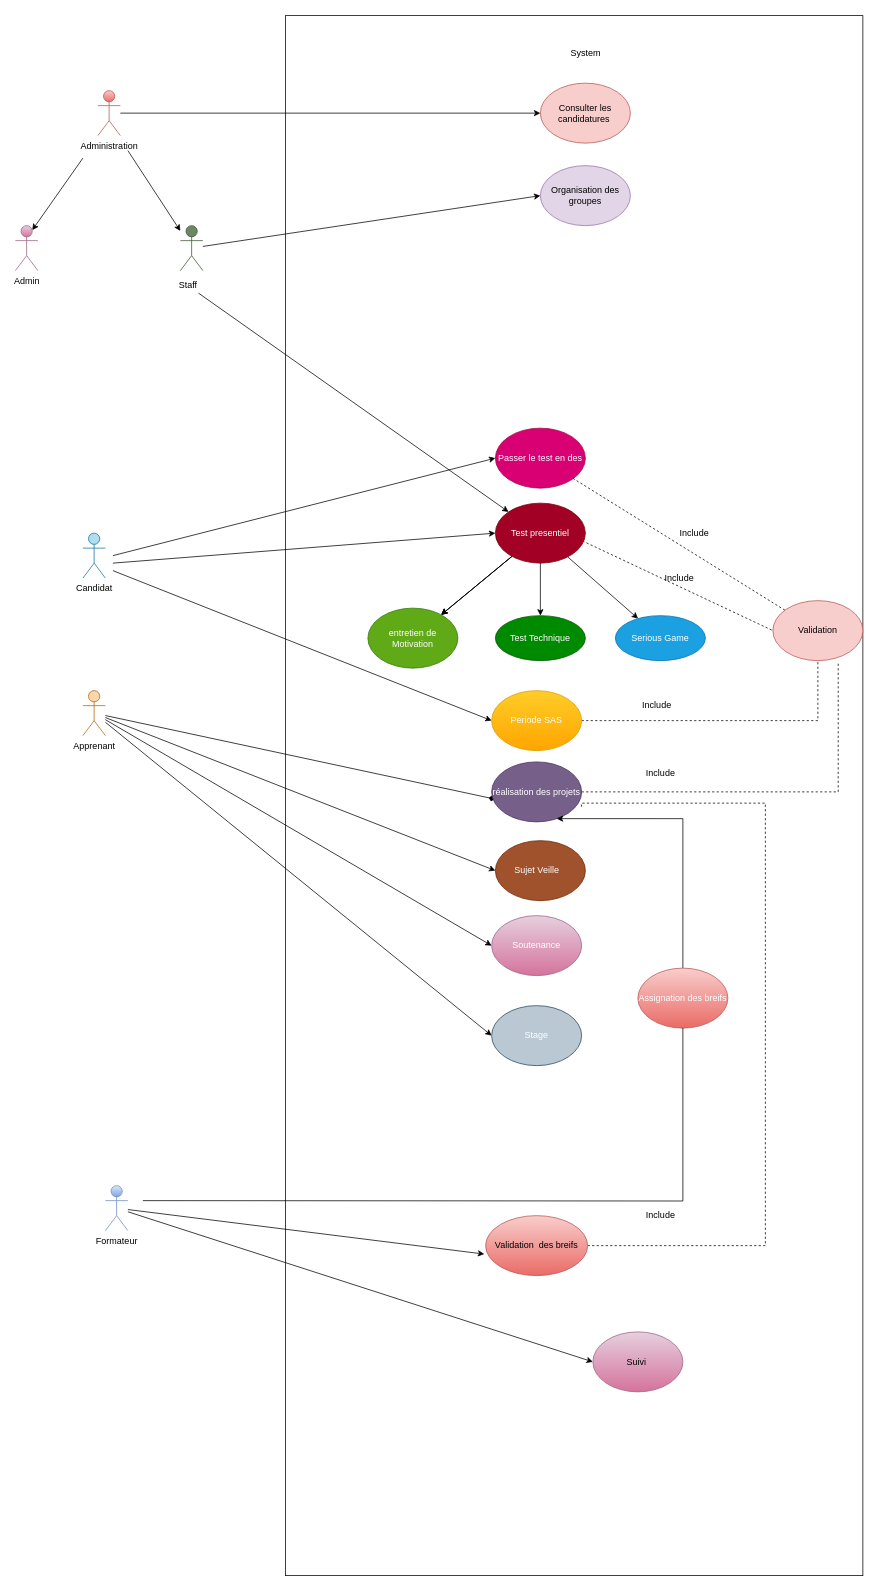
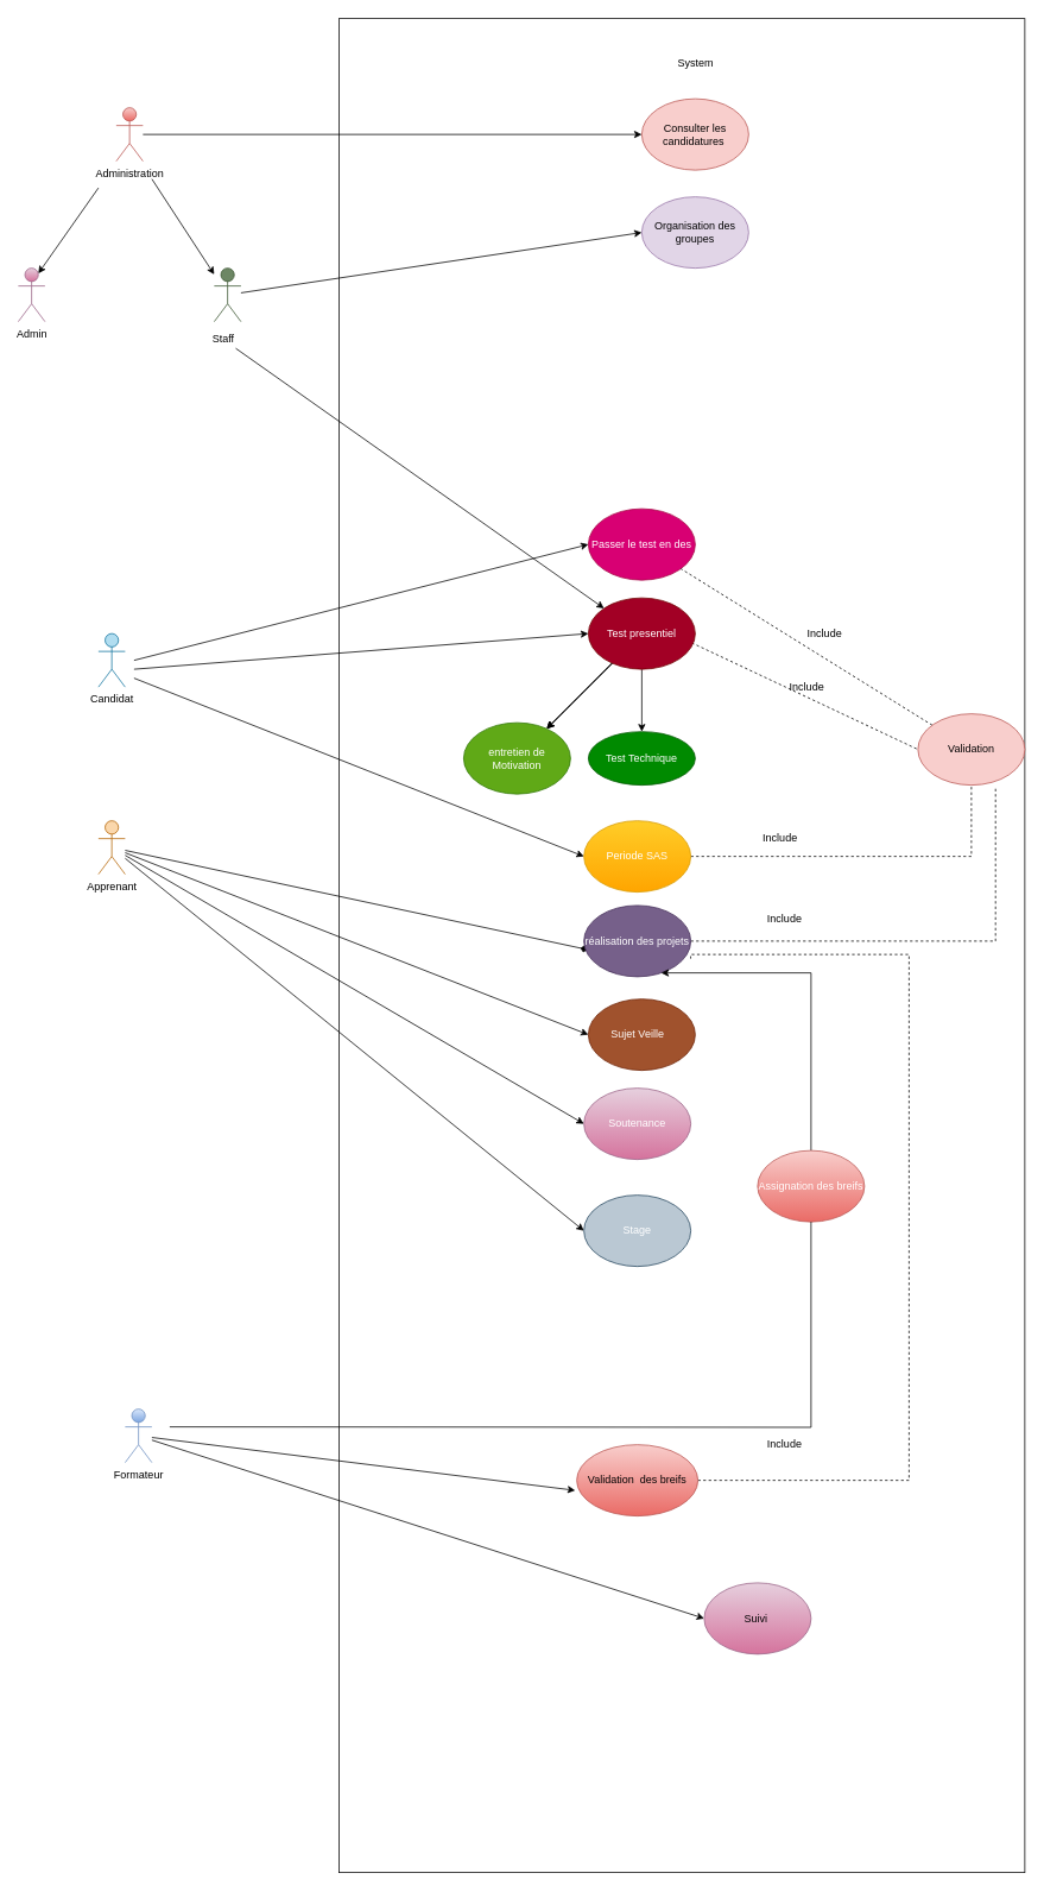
  <mxCell id="0" />
  <mxCell id="1" parent="0" />
  <mxCell id="2" style="rounded=0;orthogonalLoop=1;jettySize=auto;html=1;entryX=0;entryY=0.5;entryDx=0;entryDy=0;" parent="1" target="11" edge="1"><mxGeometry relative="1" as="geometry"><mxPoint x="150" y="740" as="sourcePoint" /></mxGeometry></mxCell>
  <mxCell id="3" style="edgeStyle=none;rounded=0;orthogonalLoop=1;jettySize=auto;html=1;entryX=0;entryY=0.5;entryDx=0;entryDy=0;" parent="1" target="19" edge="1"><mxGeometry relative="1" as="geometry"><mxPoint x="150" y="750" as="sourcePoint" /></mxGeometry></mxCell>
  <mxCell id="4" style="edgeStyle=none;rounded=0;orthogonalLoop=1;jettySize=auto;html=1;entryX=0;entryY=0.5;entryDx=0;entryDy=0;" parent="1" target="24" edge="1"><mxGeometry relative="1" as="geometry"><mxPoint x="150" y="760" as="sourcePoint" /></mxGeometry></mxCell>
  <mxCell id="5" style="rounded=0;orthogonalLoop=1;jettySize=auto;html=1;entryX=0.035;entryY=0.62;entryDx=0;entryDy=0;entryPerimeter=0;endArrow=diamond;endFill=1;" parent="1" source="9" target="26" edge="1"><mxGeometry relative="1" as="geometry" /></mxCell>
  <mxCell id="6" style="edgeStyle=none;rounded=0;orthogonalLoop=1;jettySize=auto;html=1;entryX=0;entryY=0.5;entryDx=0;entryDy=0;endArrow=classic;endFill=1;" parent="1" source="9" target="29" edge="1"><mxGeometry relative="1" as="geometry" /></mxCell>
  <mxCell id="7" style="edgeStyle=none;rounded=0;orthogonalLoop=1;jettySize=auto;html=1;entryX=0;entryY=0.5;entryDx=0;entryDy=0;endArrow=classic;endFill=1;" parent="1" source="9" target="31" edge="1"><mxGeometry relative="1" as="geometry" /></mxCell>
  <mxCell id="8" style="edgeStyle=none;rounded=0;orthogonalLoop=1;jettySize=auto;html=1;entryX=0;entryY=0.5;entryDx=0;entryDy=0;endArrow=classic;endFill=1;" parent="1" source="9" target="32" edge="1"><mxGeometry relative="1" as="geometry" /></mxCell>
  <mxCell id="9" value="Apprenant" style="shape=umlActor;verticalLabelPosition=bottom;verticalAlign=top;html=1;outlineConnect=0;fillColor=#fad7ac;strokeColor=#b46504;" parent="1" vertex="1"><mxGeometry x="110" y="920" width="30" height="60" as="geometry" /></mxCell>
  <mxCell id="10" value="" style="rounded=0;whiteSpace=wrap;html=1;fillColor=none;" parent="1" vertex="1"><mxGeometry x="380" y="20" width="770" height="2080" as="geometry" /></mxCell>
  <mxCell id="11" value="Passer le test en des" style="ellipse;whiteSpace=wrap;html=1;fillColor=#d80073;fontColor=#ffffff;strokeColor=#A50040;" parent="1" vertex="1"><mxGeometry x="660" y="570" width="120" height="80" as="geometry" /></mxCell>
  <mxCell id="12" value="System" style="text;html=1;resizable=0;autosize=1;align=center;verticalAlign=middle;points=[];fillColor=none;strokeColor=none;rounded=0;" parent="1" vertex="1"><mxGeometry x="750" y="60" width="60" height="20" as="geometry" /></mxCell>
  <mxCell id="13" value="" style="edgeStyle=none;rounded=0;orthogonalLoop=1;jettySize=auto;html=1;" parent="1" source="19" target="20" edge="1"><mxGeometry relative="1" as="geometry" /></mxCell>
  <mxCell id="14" value="" style="edgeStyle=none;rounded=0;orthogonalLoop=1;jettySize=auto;html=1;" parent="1" source="19" target="20" edge="1"><mxGeometry relative="1" as="geometry" /></mxCell>
  <mxCell id="15" value="" style="edgeStyle=none;rounded=0;orthogonalLoop=1;jettySize=auto;html=1;" parent="1" source="19" target="20" edge="1"><mxGeometry relative="1" as="geometry" /></mxCell>
- <mxCell id="16" value="" style="edgeStyle=none;rounded=0;orthogonalLoop=1;jettySize=auto;html=1;" parent="1" source="19" target="21" edge="1"><mxGeometry relative="1" as="geometry" /></mxCell>
  <mxCell id="17" value="" style="edgeStyle=none;rounded=0;orthogonalLoop=1;jettySize=auto;html=1;" parent="1" source="19" target="22" edge="1"><mxGeometry relative="1" as="geometry" /></mxCell>
  <mxCell id="18" style="rounded=0;orthogonalLoop=1;jettySize=auto;html=1;entryX=0;entryY=0.5;entryDx=0;entryDy=0;dashed=1;endArrow=none;endFill=0;startArrow=none;exitX=0.967;exitY=0.63;exitDx=0;exitDy=0;exitPerimeter=0;" parent="1" source="19" target="28" edge="1"><mxGeometry relative="1" as="geometry" /></mxCell>
  <mxCell id="19" value="Test presentiel" style="ellipse;whiteSpace=wrap;html=1;fillColor=#a20025;fontColor=#ffffff;strokeColor=#6F0000;" parent="1" vertex="1"><mxGeometry x="660" y="670" width="120" height="80" as="geometry" /></mxCell>
- <mxCell id="20" value="entretien de Motivation" style="ellipse;whiteSpace=wrap;html=1;fillColor=#60a917;fontColor=#ffffff;strokeColor=#2D7600;" parent="1" vertex="1"><mxGeometry x="490" y="810" width="120" height="80" as="geometry" /></mxCell>
- <mxCell id="21" value="Serious Game" style="ellipse;whiteSpace=wrap;html=1;fillColor=#1ba1e2;fontColor=#ffffff;strokeColor=#006EAF;" parent="1" vertex="1"><mxGeometry x="820" y="820" width="120" height="60" as="geometry" /></mxCell>
+ <mxCell id="20" value="entretien de Motivation" style="ellipse;whiteSpace=wrap;html=1;fillColor=#60a917;fontColor=#ffffff;strokeColor=#2D7600;" parent="1" vertex="1"><mxGeometry x="520" y="810" width="120" height="80" as="geometry" /></mxCell>
  <mxCell id="22" value="&lt;span&gt;Test Technique&lt;/span&gt;" style="ellipse;whiteSpace=wrap;html=1;fillColor=#008a00;fontColor=#ffffff;strokeColor=#005700;" parent="1" vertex="1"><mxGeometry x="660" y="820" width="120" height="60" as="geometry" /></mxCell>
  <mxCell id="23" style="rounded=0;orthogonalLoop=1;jettySize=auto;html=1;entryX=0.5;entryY=1;entryDx=0;entryDy=0;endArrow=none;endFill=0;edgeStyle=orthogonalEdgeStyle;dashed=1;" parent="1" source="24" target="28" edge="1"><mxGeometry relative="1" as="geometry" /></mxCell>
  <mxCell id="24" value="&lt;font color=&quot;#ffffff&quot;&gt;Periode SAS&lt;/font&gt;" style="ellipse;whiteSpace=wrap;html=1;fillColor=#ffcd28;strokeColor=#d79b00;gradientColor=#ffa500;" parent="1" vertex="1"><mxGeometry x="655" y="920" width="120" height="80" as="geometry" /></mxCell>
  <mxCell id="25" style="edgeStyle=orthogonalEdgeStyle;rounded=0;orthogonalLoop=1;jettySize=auto;html=1;entryX=0.726;entryY=1.041;entryDx=0;entryDy=0;entryPerimeter=0;dashed=1;endArrow=none;endFill=0;" parent="1" source="26" target="28" edge="1"><mxGeometry relative="1" as="geometry" /></mxCell>
  <mxCell id="26" value="réalisation des projets" style="ellipse;whiteSpace=wrap;html=1;fillColor=#76608a;fontColor=#ffffff;strokeColor=#432D57;" parent="1" vertex="1"><mxGeometry x="655" y="1015" width="120" height="80" as="geometry" /></mxCell>
  <mxCell id="27" style="edgeStyle=none;rounded=0;orthogonalLoop=1;jettySize=auto;html=1;endArrow=none;endFill=0;dashed=1;" parent="1" source="28" target="11" edge="1"><mxGeometry relative="1" as="geometry" /></mxCell>
  <mxCell id="28" value="Validation" style="ellipse;whiteSpace=wrap;html=1;fillColor=#f8cecc;strokeColor=#b85450;" parent="1" vertex="1"><mxGeometry x="1030" y="800" width="120" height="80" as="geometry" /></mxCell>
  <mxCell id="29" value="" style="ellipse;whiteSpace=wrap;html=1;fillColor=#a0522d;fontColor=#ffffff;strokeColor=#6D1F00;" parent="1" vertex="1"><mxGeometry x="660" y="1120" width="120" height="80" as="geometry" /></mxCell>
  <mxCell id="30" value="&lt;font color=&quot;#ffffff&quot;&gt;Sujet Veille&lt;/font&gt;" style="text;html=1;resizable=0;autosize=1;align=center;verticalAlign=middle;points=[];rounded=0;" parent="1" vertex="1"><mxGeometry x="680" y="1150" width="70" height="20" as="geometry" /></mxCell>
  <mxCell id="31" value="&lt;font color=&quot;#ffffff&quot;&gt;Soutenance&lt;/font&gt;" style="ellipse;whiteSpace=wrap;html=1;fillColor=#e6d0de;strokeColor=#996185;gradientColor=#d5739d;" parent="1" vertex="1"><mxGeometry x="655" y="1220" width="120" height="80" as="geometry" /></mxCell>
  <mxCell id="32" value="&lt;font color=&quot;#ffffff&quot;&gt;Stage&lt;/font&gt;" style="ellipse;whiteSpace=wrap;html=1;fillColor=#bac8d3;strokeColor=#23445d;" parent="1" vertex="1"><mxGeometry x="655" y="1340" width="120" height="80" as="geometry" /></mxCell>
  <mxCell id="33" style="edgeStyle=none;rounded=0;orthogonalLoop=1;jettySize=auto;html=1;entryX=-0.013;entryY=0.641;entryDx=0;entryDy=0;entryPerimeter=0;endArrow=classic;endFill=1;" parent="1" source="36" target="38" edge="1"><mxGeometry relative="1" as="geometry" /></mxCell>
  <mxCell id="34" style="edgeStyle=none;rounded=0;orthogonalLoop=1;jettySize=auto;html=1;entryX=0;entryY=0.5;entryDx=0;entryDy=0;endArrow=classic;endFill=1;" parent="1" source="36" target="40" edge="1"><mxGeometry relative="1" as="geometry" /></mxCell>
  <mxCell id="35" style="edgeStyle=orthogonalEdgeStyle;rounded=0;orthogonalLoop=1;jettySize=auto;html=1;entryX=0.723;entryY=0.946;entryDx=0;entryDy=0;entryPerimeter=0;endArrow=classic;endFill=1;startArrow=none;" parent="1" source="51" target="26" edge="1"><mxGeometry relative="1" as="geometry"><mxPoint x="190" y="1600" as="sourcePoint" /><Array as="points"><mxPoint x="910" y="1091" /></Array></mxGeometry></mxCell>
  <mxCell id="36" value="Formateur" style="shape=umlActor;verticalLabelPosition=bottom;verticalAlign=top;html=1;outlineConnect=0;fillColor=#dae8fc;gradientColor=#7ea6e0;strokeColor=#6c8ebf;" parent="1" vertex="1"><mxGeometry x="140" y="1580" width="30" height="60" as="geometry" /></mxCell>
  <mxCell id="37" style="edgeStyle=orthogonalEdgeStyle;rounded=0;orthogonalLoop=1;jettySize=auto;html=1;entryX=0.999;entryY=0.746;entryDx=0;entryDy=0;entryPerimeter=0;dashed=1;endArrow=none;endFill=0;exitX=1;exitY=0.5;exitDx=0;exitDy=0;" parent="1" source="38" target="26" edge="1"><mxGeometry relative="1" as="geometry"><Array as="points"><mxPoint x="1020" y="1660" /><mxPoint x="1020" y="1070" /><mxPoint x="775" y="1070" /></Array></mxGeometry></mxCell>
  <mxCell id="38" value="Validation&amp;nbsp; des breifs" style="ellipse;whiteSpace=wrap;html=1;fillColor=#f8cecc;gradientColor=#ea6b66;strokeColor=#b85450;" parent="1" vertex="1"><mxGeometry x="647" y="1620" width="136" height="80" as="geometry" /></mxCell>
  <mxCell id="39" value="Candidat" style="shape=umlActor;verticalLabelPosition=bottom;verticalAlign=top;html=1;outlineConnect=0;fillColor=#b1ddf0;strokeColor=#10739e;" parent="1" vertex="1"><mxGeometry x="110" y="710" width="30" height="60" as="geometry" /></mxCell>
  <mxCell id="40" value="Suivi&amp;nbsp;" style="ellipse;whiteSpace=wrap;html=1;fillColor=#e6d0de;gradientColor=#d5739d;strokeColor=#996185;" parent="1" vertex="1"><mxGeometry x="790" y="1775" width="120" height="80" as="geometry" /></mxCell>
  <mxCell id="41" style="rounded=0;orthogonalLoop=1;jettySize=auto;html=1;entryX=0.75;entryY=0.1;entryDx=0;entryDy=0;entryPerimeter=0;endArrow=classic;endFill=1;" parent="1" target="45" edge="1"><mxGeometry relative="1" as="geometry"><mxPoint x="110" y="210" as="sourcePoint" /></mxGeometry></mxCell>
  <mxCell id="42" style="edgeStyle=none;rounded=0;orthogonalLoop=1;jettySize=auto;html=1;endArrow=classic;endFill=1;" parent="1" target="54" edge="1"><mxGeometry relative="1" as="geometry"><mxPoint x="170" y="200" as="sourcePoint" /></mxGeometry></mxCell>
  <mxCell id="43" style="edgeStyle=none;rounded=0;orthogonalLoop=1;jettySize=auto;html=1;endArrow=classic;endFill=1;" parent="1" source="44" target="55" edge="1"><mxGeometry relative="1" as="geometry" /></mxCell>
  <mxCell id="44" value="Administration" style="shape=umlActor;verticalLabelPosition=bottom;verticalAlign=top;html=1;outlineConnect=0;fillColor=#f8cecc;strokeColor=#b85450;gradientColor=#ea6b66;" parent="1" vertex="1"><mxGeometry x="130" y="120" width="30" height="60" as="geometry" /></mxCell>
  <mxCell id="45" value="Admin" style="shape=umlActor;verticalLabelPosition=bottom;verticalAlign=top;html=1;outlineConnect=0;fillColor=#e6d0de;strokeColor=#996185;gradientColor=#d5739d;" parent="1" vertex="1"><mxGeometry x="20" y="300" width="30" height="60" as="geometry" /></mxCell>
  <mxCell id="46" value="Include" style="text;html=1;resizable=0;autosize=1;align=center;verticalAlign=middle;points=[];fillColor=none;strokeColor=none;rounded=0;" parent="1" vertex="1"><mxGeometry x="880" y="760" width="50" height="20" as="geometry" /></mxCell>
  <mxCell id="47" value="Include" style="text;html=1;resizable=0;autosize=1;align=center;verticalAlign=middle;points=[];fillColor=none;strokeColor=none;rounded=0;" parent="1" vertex="1"><mxGeometry x="900" y="700" width="50" height="20" as="geometry" /></mxCell>
  <mxCell id="48" value="Include" style="text;html=1;resizable=0;autosize=1;align=center;verticalAlign=middle;points=[];fillColor=none;strokeColor=none;rounded=0;" parent="1" vertex="1"><mxGeometry x="850" y="930" width="50" height="20" as="geometry" /></mxCell>
  <mxCell id="49" value="Include" style="text;html=1;resizable=0;autosize=1;align=center;verticalAlign=middle;points=[];fillColor=none;strokeColor=none;rounded=0;" parent="1" vertex="1"><mxGeometry x="855" y="1020" width="50" height="20" as="geometry" /></mxCell>
  <mxCell id="50" value="Include" style="text;html=1;resizable=0;autosize=1;align=center;verticalAlign=middle;points=[];fillColor=none;strokeColor=none;rounded=0;" parent="1" vertex="1"><mxGeometry x="855" y="1610" width="50" height="20" as="geometry" /></mxCell>
  <mxCell id="51" value="&lt;font color=&quot;#ffffff&quot;&gt;Assignation des breifs&lt;/font&gt;" style="ellipse;whiteSpace=wrap;html=1;fillColor=#f8cecc;strokeColor=#b85450;gradientColor=#ea6b66;" parent="1" vertex="1"><mxGeometry x="850" y="1290" width="120" height="80" as="geometry" /></mxCell>
  <mxCell id="52" value="" style="edgeStyle=orthogonalEdgeStyle;rounded=0;orthogonalLoop=1;jettySize=auto;html=1;endArrow=none;endFill=1;" parent="1" target="51" edge="1"><mxGeometry relative="1" as="geometry"><mxPoint x="190" y="1600" as="sourcePoint" /><mxPoint x="910" y="1390" as="targetPoint" /><Array as="points" /></mxGeometry></mxCell>
  <mxCell id="53" style="edgeStyle=none;rounded=0;orthogonalLoop=1;jettySize=auto;html=1;entryX=0;entryY=0.5;entryDx=0;entryDy=0;endArrow=classic;endFill=1;" parent="1" source="54" target="56" edge="1"><mxGeometry relative="1" as="geometry" /></mxCell>
  <mxCell id="54" value="Staff" style="shape=umlActor;verticalLabelPosition=bottom;verticalAlign=top;html=1;outlineConnect=0;fillColor=#6d8764;fontColor=#ffffff;strokeColor=#3A5431;" parent="1" vertex="1"><mxGeometry x="240" y="300" width="30" height="60" as="geometry" /></mxCell>
  <mxCell id="55" value="Consulter les candidatures&amp;nbsp;" style="ellipse;whiteSpace=wrap;html=1;fillColor=#f8cecc;strokeColor=#b85450;" parent="1" vertex="1"><mxGeometry x="720" y="110" width="120" height="80" as="geometry" /></mxCell>
  <mxCell id="56" value="Organisation des groupes" style="ellipse;whiteSpace=wrap;html=1;fillColor=#e1d5e7;strokeColor=#9673a6;" parent="1" vertex="1"><mxGeometry x="720" y="220" width="120" height="80" as="geometry" /></mxCell>
  <mxCell id="57" style="rounded=0;orthogonalLoop=1;jettySize=auto;html=1;entryX=0;entryY=0;entryDx=0;entryDy=0;" edge="1" parent="1" source="58" target="19"><mxGeometry relative="1" as="geometry" /></mxCell>
  <mxCell id="58" value="&lt;font color=&quot;#000000&quot;&gt;Staff&lt;/font&gt;" style="text;html=1;align=center;verticalAlign=middle;resizable=0;points=[];autosize=1;strokeColor=none;fillColor=none;fontColor=#FFFFFF;" parent="1" vertex="1"><mxGeometry x="230" y="370" width="40" height="20" as="geometry" /></mxCell>
